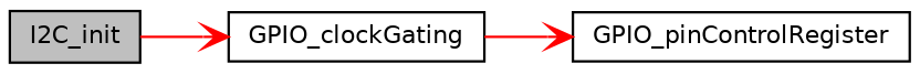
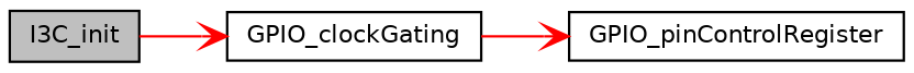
  digraph {
    rankdir=LR
    node [color=black fillcolor=white fontname=Helvetica fontsize=10 shape=record style=filled]
    edge [arrowhead=vee color=red fontname=Helvetica fontsize=10 labelfontname=Helvetica labelfontsize=10 style=solid]
-   n1 [fillcolor=grey75 fontcolor=black height=0.2 label=I2C_init width=0.4]
+   n1 [fillcolor=grey75 fontcolor=black height=0.2 label=I3C_init width=0.4]
    n2 [height=0.2 label=GPIO_clockGating width=0.4]
    n3 [height=0.2 label=GPIO_pinControlRegister width=0.4]
    n1 -> n2
    n2 -> n3
  }
